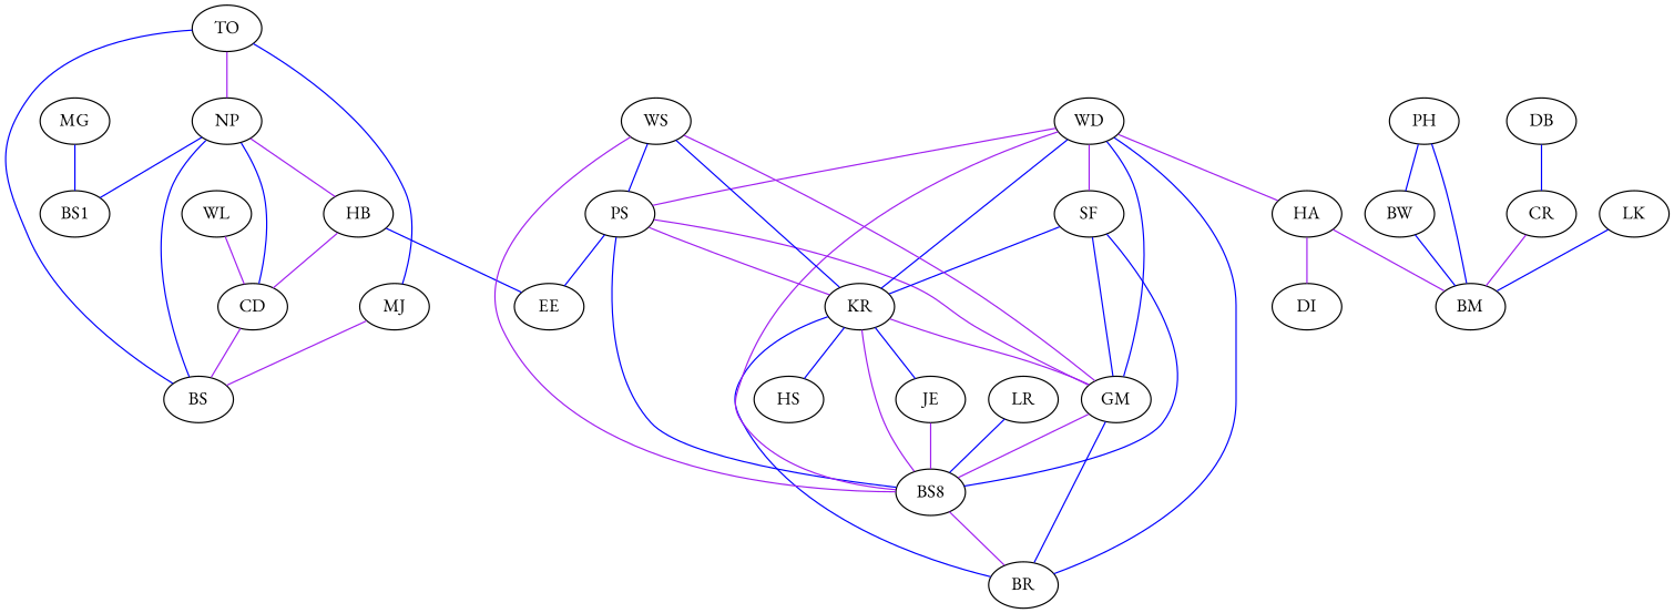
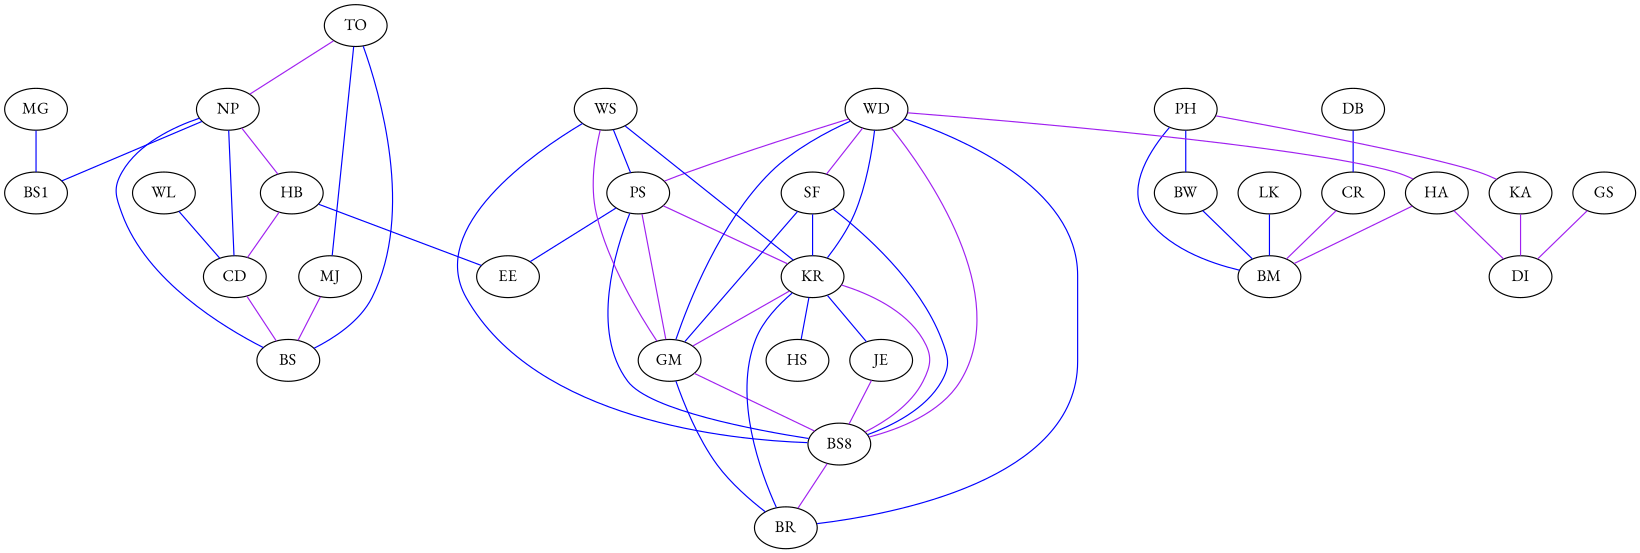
  graph {
    fontname="EB Garamond"
    isolates=0
    sif_interaction_name=0
    node [fontname="EB Garamond" parent=figure_8]
    edge [color=blue fontname="EB Garamond" sif_interaction=0]
    n1 [label=BS1]
    n2 [label=BS8]
    BR
    BW
    BM
    CD
    BS
    CR
    DB
    GM
+   GS
    DI
    HA
    HB
    EE
    JE
+   KA
    KR
    HS
    LK
-   LR
    MG
    MJ
    NP
    PH
    PS
    SF
    TO
    WD
    WL
    WS
    n2 -- BR [color=purple]
    BW -- BM
    CD -- BS [color=purple]
    CR -- BM [color=purple]
    DB -- CR
    GM -- n2 [color=purple]
    GM -- BR
+   GS -- DI [color=purple]
    HA -- BM [color=purple]
    HA -- DI [color=purple]
    HB -- CD [color=purple]
    HB -- EE
    JE -- n2 [color=purple]
+   KA -- DI [color=purple]
    KR -- n2 [color=purple]
    KR -- BR
    KR -- GM [color=purple]
    KR -- JE
    KR -- HS
    LK -- BM
-   LR -- n2
    MG -- n1
    MJ -- BS [color=purple]
    NP -- n1
    NP -- CD
    NP -- BS
    NP -- HB [color=purple]
    PH -- BW
    PH -- BM
+   PH -- KA [color=purple]
    PS -- n2
    PS -- GM [color=purple]
    PS -- EE
    PS -- KR [color=purple]
    SF -- n2
    SF -- GM
    SF -- KR
    TO -- BS
    TO -- MJ
    TO -- NP [color=purple]
    WD -- n2 [color=purple]
    WD -- BR
    WD -- GM
    WD -- HA [color=purple]
    WD -- KR
    WD -- PS [color=purple]
    WD -- SF [color=purple]
-   WL -- CD [color=purple]
-   WS -- n2 [color=purple]
+   WL -- CD
+   WS -- n2
    WS -- GM [color=purple]
    WS -- KR
    WS -- PS
  }
